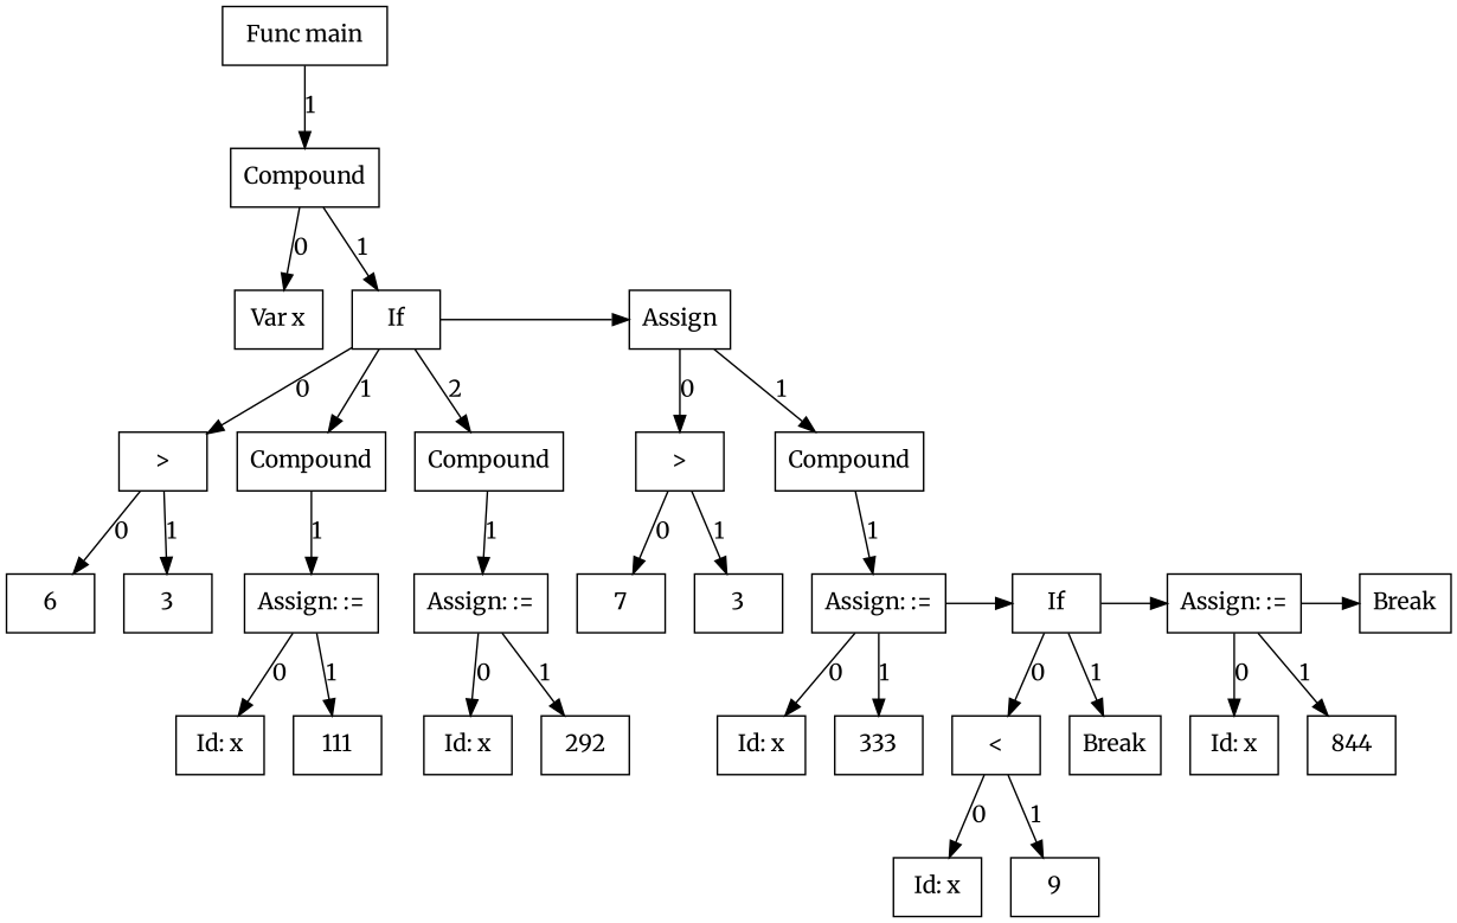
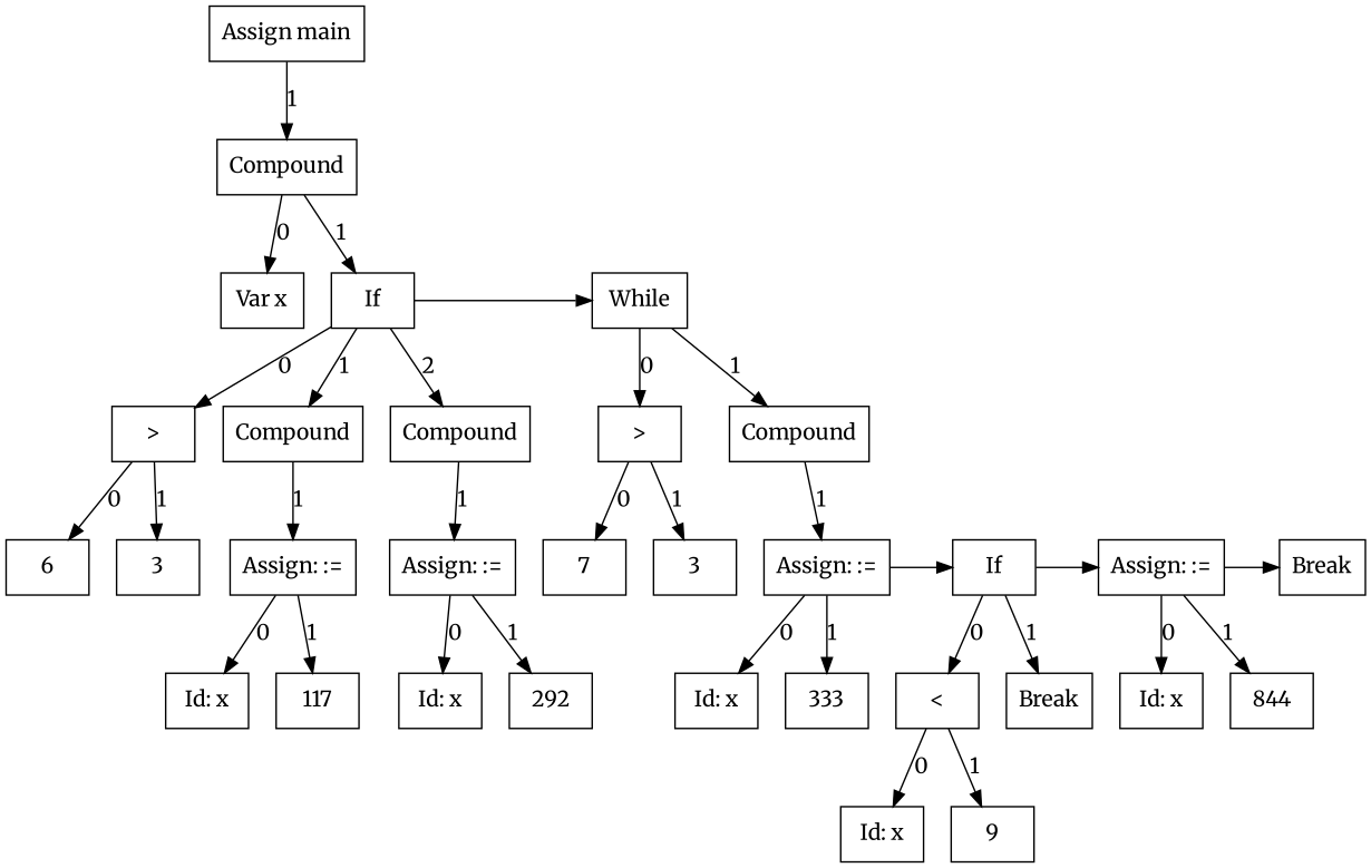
  digraph {
    fontname=Merriweather
    node [fontname=Merriweather shape=box]
    edge [fontname=Merriweather]
-   n1 [label="Func main"]
+   n1 [label="Assign main"]
    n2 [label=Compound]
    n3 [label="Var x"]
    n4 [label=If]
    n5 [label=">"]
    n6 [label=Compound]
    n7 [label=Compound]
    n8 [label=6]
    n9 [label=3]
    n10 [label="Assign: :="]
    n11 [label="Id: x"]
-   n12 [label=111]
+   n12 [label=117]
    n13 [label="Assign: :="]
    n14 [label="Id: x"]
    n15 [label=292]
-   n16 [label=Assign]
+   n16 [label=While]
    n17 [label=">"]
    n18 [label=Compound]
    n19 [label=7]
    n20 [label=3]
    n21 [label="Assign: :="]
    n22 [label="Id: x"]
    n23 [label=333]
    n24 [label=If]
    n25 [label="Assign: :="]
    n26 [label=Break]
    n27 [label="<"]
    n28 [label=Break]
    n29 [label="Id: x"]
    n30 [label=9]
    n31 [label="Id: x"]
    n32 [label=844]
    subgraph sub_1 {
      rankdir=TB
      n1
      n2
    }
    subgraph sub_2 {
      ordering=out
      rank=same
      rankdir=LR
      n2
    }
    subgraph sub_3 {
      ordering=out
      rank=same
      rankdir=LR
      n3
      n4
    }
    subgraph sub_4 {
      rankdir=TB
      n2
      n3
      n4
    }
    subgraph sub_5 {
      ordering=out
      rank=same
      rankdir=LR
      n5
      n6
      n7
    }
    subgraph sub_6 {
      rankdir=TB
      n4
      n5
      n6
      n7
    }
    subgraph sub_7 {
      ordering=out
      rank=same
      rankdir=LR
      n8
      n9
    }
    subgraph sub_8 {
      rankdir=TB
      n5
      n8
      n9
    }
    subgraph sub_9 {
      ordering=out
      rank=same
      rankdir=LR
      n10
    }
    subgraph sub_10 {
      rankdir=TB
      n6
      n10
    }
    subgraph sub_11 {
      ordering=out
      rank=same
      rankdir=LR
      n11
      n12
    }
    subgraph sub_12 {
      rankdir=TB
      n10
      n11
      n12
    }
    subgraph sub_13 {
      ordering=out
      rank=same
      rankdir=LR
      n13
    }
    subgraph sub_14 {
      rankdir=TB
      n7
      n13
    }
    subgraph sub_15 {
      ordering=out
      rank=same
      rankdir=LR
      n14
      n15
    }
    subgraph sub_16 {
      rankdir=TB
      n13
      n14
      n15
    }
    subgraph sub_17 {
      rank=same
      rankdir=LR
      n4
      n16
    }
    subgraph sub_18 {
      rankdir=LR
      n4
      n16
    }
    subgraph sub_19 {
      ordering=out
      rank=same
      rankdir=LR
      n17
      n18
    }
    subgraph sub_20 {
      rankdir=TB
      n16
      n17
      n18
    }
    subgraph sub_21 {
      ordering=out
      rank=same
      rankdir=LR
      n19
      n20
    }
    subgraph sub_22 {
      rankdir=TB
      n17
      n19
      n20
    }
    subgraph sub_23 {
      ordering=out
      rank=same
      rankdir=LR
      n21
    }
    subgraph sub_24 {
      rankdir=TB
      n18
      n21
    }
    subgraph sub_25 {
      ordering=out
      rank=same
      rankdir=LR
      n22
      n23
    }
    subgraph sub_26 {
      rankdir=TB
      n21
      n22
      n23
    }
    subgraph sub_27 {
      rank=same
      rankdir=LR
      n21
      n24
      n25
      n26
    }
    subgraph sub_28 {
      rankdir=LR
      n21
      n24
      n25
      n26
    }
    subgraph sub_29 {
      ordering=out
      rank=same
      rankdir=LR
      n27
      n28
    }
    subgraph sub_30 {
      rankdir=TB
      n24
      n27
      n28
    }
    subgraph sub_31 {
      ordering=out
      rank=same
      rankdir=LR
      n29
      n30
    }
    subgraph sub_32 {
      rankdir=TB
      n27
      n29
      n30
    }
    subgraph sub_33 {
      ordering=out
      rank=same
      rankdir=LR
      n31
      n32
    }
    subgraph sub_34 {
      rankdir=TB
      n25
      n31
      n32
    }
    n1 -> n2 [label=1]
    n2 -> n3 [label=0]
    n2 -> n4 [label=1]
    n4 -> n5 [label=0]
    n4 -> n6 [label=1]
    n4 -> n7 [label=2]
    n4 -> n16
    n5 -> n8 [label=0]
    n5 -> n9 [label=1]
    n6 -> n10 [label=1]
    n7 -> n13 [label=1]
    n10 -> n11 [label=0]
    n10 -> n12 [label=1]
    n13 -> n14 [label=0]
    n13 -> n15 [label=1]
    n16 -> n17 [label=0]
    n16 -> n18 [label=1]
    n17 -> n19 [label=0]
    n17 -> n20 [label=1]
    n18 -> n21 [label=1]
    n21 -> n22 [label=0]
    n21 -> n23 [label=1]
    n21 -> n24
    n24 -> n25
    n24 -> n27 [label=0]
    n24 -> n28 [label=1]
    n25 -> n26
    n25 -> n31 [label=0]
    n25 -> n32 [label=1]
    n27 -> n29 [label=0]
    n27 -> n30 [label=1]
  }
